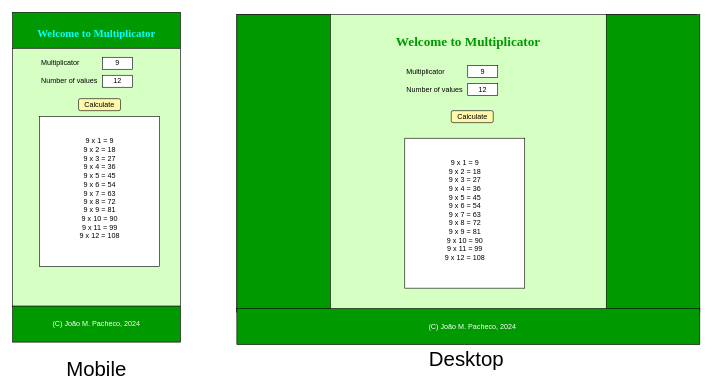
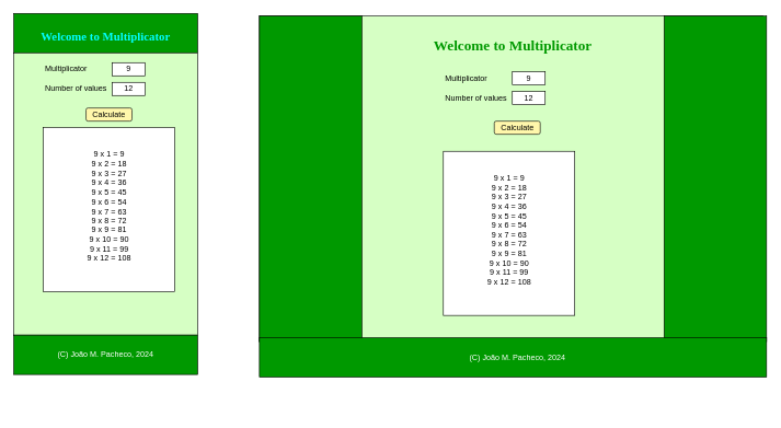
  <mxCell id="0" />
  <mxCell id="1" parent="0" />
  <mxCell id="2" value="" style="rounded=0;whiteSpace=wrap;html=1;gradientColor=none;fillColor=#009900;strokeColor=default;" parent="1" vertex="1"><mxGeometry x="20" y="20" width="280" height="60" as="geometry" /></mxCell>
  <mxCell id="3" value="" style="rounded=0;whiteSpace=wrap;html=1;gradientColor=none;fillColor=#D6FFC4;strokeColor=default;" parent="1" vertex="1"><mxGeometry x="20" y="80" width="280" height="430" as="geometry" /></mxCell>
  <mxCell id="4" value="9" style="rounded=0;whiteSpace=wrap;html=1;" parent="1" vertex="1"><mxGeometry x="170" y="95" width="50" height="20" as="geometry" /></mxCell>
  <mxCell id="5" value="Multiplicator" style="text;html=1;align=center;verticalAlign=middle;whiteSpace=wrap;rounded=0;" parent="1" vertex="1"><mxGeometry x="65" y="90" width="70" height="30" as="geometry" /></mxCell>
  <mxCell id="6" value="&lt;font color=&quot;#00ffff&quot; size=&quot;1&quot; face=&quot;Verdana&quot; style=&quot;&quot;&gt;&lt;b style=&quot;font-size: 18px;&quot;&gt;Welcome to Multiplicator&lt;/b&gt;&lt;/font&gt;" style="text;html=1;align=center;verticalAlign=middle;whiteSpace=wrap;rounded=0;" parent="1" vertex="1"><mxGeometry x="30" y="40" width="260" height="30" as="geometry" /></mxCell>
  <mxCell id="7" value="" style="rounded=0;whiteSpace=wrap;html=1;" parent="1" vertex="1"><mxGeometry x="65" y="194" width="200" height="250" as="geometry" /></mxCell>
  <mxCell id="8" value="12" style="rounded=0;whiteSpace=wrap;html=1;" parent="1" vertex="1"><mxGeometry x="170" y="125" width="50" height="20" as="geometry" /></mxCell>
  <mxCell id="9" value="Number of values" style="text;html=1;align=center;verticalAlign=middle;whiteSpace=wrap;rounded=0;" parent="1" vertex="1"><mxGeometry x="60" y="120" width="110" height="30" as="geometry" /></mxCell>
  <mxCell id="10" value="9 x 1 = 9&lt;div&gt;9 x 2 = 18&lt;br&gt;&lt;/div&gt;&lt;div&gt;9 x 3 = 27&lt;br&gt;&lt;/div&gt;&lt;div&gt;9 x 4 = 36&lt;br&gt;&lt;/div&gt;&lt;div&gt;9 x 5 = 45&lt;br&gt;&lt;/div&gt;&lt;div&gt;9 x 6 = 54&lt;br&gt;&lt;/div&gt;&lt;div&gt;9 x 7 = 63&lt;br&gt;&lt;/div&gt;&lt;div&gt;9 x 8 = 72&lt;br&gt;&lt;/div&gt;&lt;div&gt;9 x 9 = 81&lt;br&gt;&lt;/div&gt;&lt;div&gt;9 x 10 = 90&lt;br&gt;&lt;/div&gt;&lt;div&gt;9 x 11 = 99&lt;br&gt;&lt;/div&gt;&lt;div&gt;9 x 12 = 108&lt;br&gt;&lt;/div&gt;" style="text;html=1;align=center;verticalAlign=middle;whiteSpace=wrap;rounded=0;" parent="1" vertex="1"><mxGeometry x="77.5" y="204" width="175" height="220" as="geometry" /></mxCell>
  <mxCell id="11" value="" style="rounded=0;whiteSpace=wrap;html=1;gradientColor=none;fillColor=#D6FFC4;strokeColor=default;" parent="1" vertex="1"><mxGeometry x="394" y="24" width="766" height="496" as="geometry" /></mxCell>
  <mxCell id="12" value="9" style="rounded=0;whiteSpace=wrap;html=1;" parent="1" vertex="1"><mxGeometry x="779" y="109" width="50" height="20" as="geometry" /></mxCell>
  <mxCell id="13" value="Multiplicator" style="text;html=1;align=center;verticalAlign=middle;whiteSpace=wrap;rounded=0;" parent="1" vertex="1"><mxGeometry x="674" y="104" width="70" height="30" as="geometry" /></mxCell>
  <mxCell id="14" value="&lt;font color=&quot;#009900&quot; size=&quot;1&quot; face=&quot;Verdana&quot; style=&quot;&quot;&gt;&lt;b style=&quot;font-size: 22px;&quot;&gt;Welcome to Multiplicator&lt;/b&gt;&lt;/font&gt;" style="text;html=1;align=center;verticalAlign=middle;whiteSpace=wrap;rounded=0;" parent="1" vertex="1"><mxGeometry x="590" y="54" width="380" height="30" as="geometry" /></mxCell>
  <mxCell id="15" value="" style="rounded=0;whiteSpace=wrap;html=1;" parent="1" vertex="1"><mxGeometry x="674" y="230" width="200" height="250" as="geometry" /></mxCell>
  <mxCell id="16" value="12" style="rounded=0;whiteSpace=wrap;html=1;" parent="1" vertex="1"><mxGeometry x="779" y="139" width="50" height="20" as="geometry" /></mxCell>
  <mxCell id="17" value="Number of values" style="text;html=1;align=center;verticalAlign=middle;whiteSpace=wrap;rounded=0;" parent="1" vertex="1"><mxGeometry x="669" y="134" width="110" height="30" as="geometry" /></mxCell>
  <mxCell id="18" value="9 x 1 = 9&lt;div&gt;9 x 2 = 18&lt;br&gt;&lt;/div&gt;&lt;div&gt;9 x 3 = 27&lt;br&gt;&lt;/div&gt;&lt;div&gt;9 x 4 = 36&lt;br&gt;&lt;/div&gt;&lt;div&gt;9 x 5 = 45&lt;br&gt;&lt;/div&gt;&lt;div&gt;9 x 6 = 54&lt;br&gt;&lt;/div&gt;&lt;div&gt;9 x 7 = 63&lt;br&gt;&lt;/div&gt;&lt;div&gt;9 x 8 = 72&lt;br&gt;&lt;/div&gt;&lt;div&gt;9 x 9 = 81&lt;br&gt;&lt;/div&gt;&lt;div&gt;9 x 10 = 90&lt;br&gt;&lt;/div&gt;&lt;div&gt;9 x 11 = 99&lt;br&gt;&lt;/div&gt;&lt;div&gt;9 x 12 = 108&lt;br&gt;&lt;/div&gt;" style="text;html=1;align=center;verticalAlign=middle;whiteSpace=wrap;rounded=0;" parent="1" vertex="1"><mxGeometry x="686.5" y="240" width="175" height="220" as="geometry" /></mxCell>
  <mxCell id="19" value="" style="rounded=0;whiteSpace=wrap;html=1;fillColor=#009900;" parent="1" vertex="1"><mxGeometry x="394" y="24" width="156" height="496" as="geometry" /></mxCell>
  <mxCell id="20" value="" style="rounded=0;whiteSpace=wrap;html=1;fillColor=#009900;" parent="1" vertex="1"><mxGeometry x="1010" y="24" width="156" height="496" as="geometry" /></mxCell>
  <mxCell id="21" value="" style="rounded=0;whiteSpace=wrap;html=1;gradientColor=none;fillColor=#009900;strokeColor=default;" parent="1" vertex="1"><mxGeometry x="20" y="510" width="280" height="60" as="geometry" /></mxCell>
  <mxCell id="22" value="&lt;font color=&quot;#ffffff&quot;&gt;(C) João M. Pacheco, 2024&lt;/font&gt;" style="text;html=1;align=center;verticalAlign=middle;whiteSpace=wrap;rounded=0;" parent="1" vertex="1"><mxGeometry x="85" y="525" width="150" height="30" as="geometry" /></mxCell>
  <mxCell id="23" value="" style="rounded=0;whiteSpace=wrap;html=1;fillColor=#009900;" parent="1" vertex="1"><mxGeometry x="394" y="514" width="772" height="60" as="geometry" /></mxCell>
  <mxCell id="24" value="&lt;font color=&quot;#ffffff&quot;&gt;(C) João M. Pacheco, 2024&lt;/font&gt;" style="text;html=1;align=center;verticalAlign=middle;whiteSpace=wrap;rounded=0;" parent="1" vertex="1"><mxGeometry x="711.5" y="529" width="150" height="30" as="geometry" /></mxCell>
- <mxCell id="25" value="&lt;font style=&quot;font-size: 34px;&quot;&gt;Mobile&lt;/font&gt;" style="text;html=1;align=center;verticalAlign=middle;whiteSpace=wrap;rounded=0;" parent="1" vertex="1"><mxGeometry x="20" y="600" width="280" height="30" as="geometry" /></mxCell>
- <mxCell id="26" value="&lt;font style=&quot;font-size: 34px;&quot;&gt;Desktop&lt;/font&gt;" style="text;html=1;align=center;verticalAlign=middle;whiteSpace=wrap;rounded=0;" parent="1" vertex="1"><mxGeometry x="394" y="584" width="766" height="30" as="geometry" /></mxCell>
  <mxCell id="27" value="Calculate" style="rounded=1;whiteSpace=wrap;html=1;fillColor=#FFF7AB;" vertex="1" parent="1"><mxGeometry x="130" y="164" width="70" height="20" as="geometry" /></mxCell>
  <mxCell id="28" value="Calculate" style="rounded=1;whiteSpace=wrap;html=1;fillColor=#FFF7AB;" vertex="1" parent="1"><mxGeometry x="751.5" y="184" width="70" height="20" as="geometry" /></mxCell>
